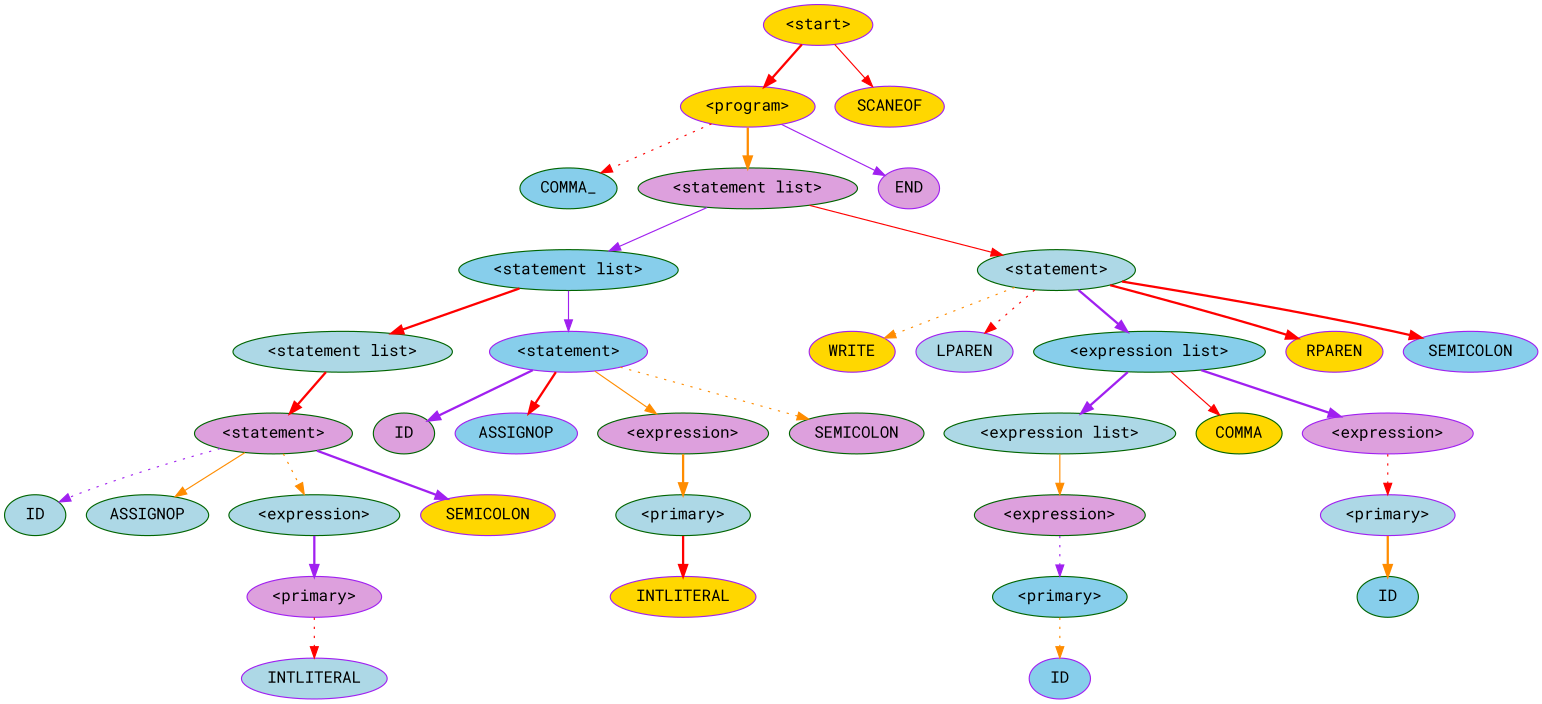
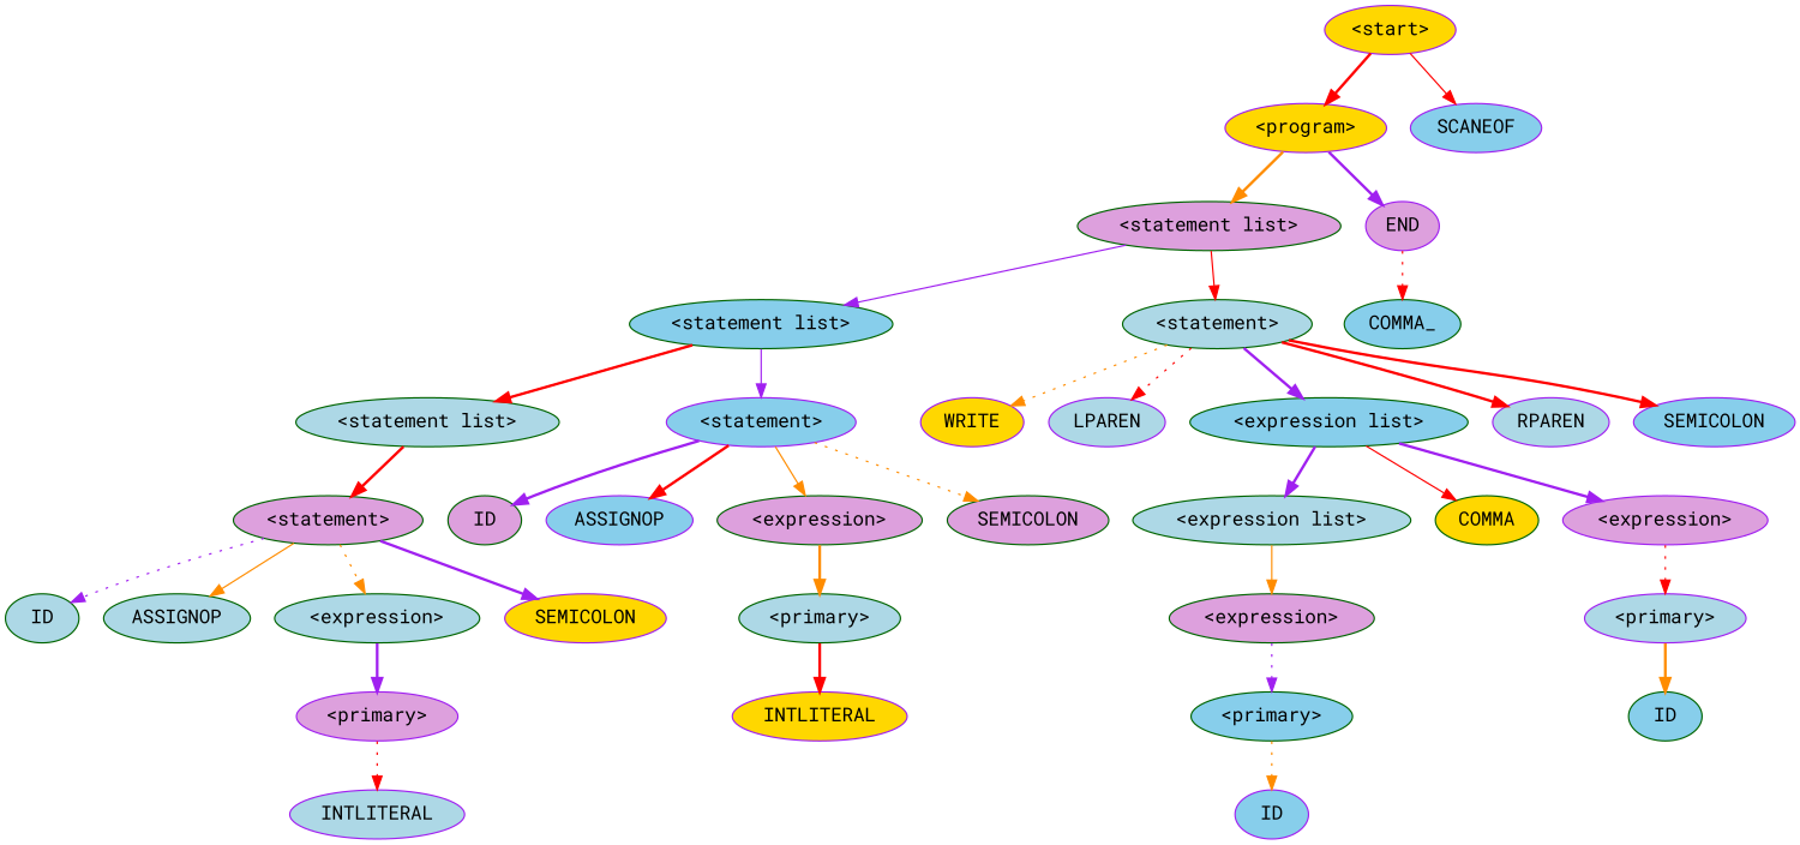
  digraph {
    fontname="Roboto Mono"
    node [color=darkgreen fillcolor=skyblue fontname="Roboto Mono" style=filled]
    edge [color=red fontname="Roboto Mono" style=bold]
    n1 [color=purple fillcolor=gold label="<start>"]
    n2 [color=purple fillcolor=gold label="<program>"]
-   n3 [color=purple fillcolor=gold label=SCANEOF]
+   n3 [color=purple label=SCANEOF]
    n4 [label=COMMA_]
    n5 [fillcolor=plum label="<statement list>"]
    n6 [color=purple fillcolor=plum label=END]
    n7 [label="<statement list>"]
    n8 [fillcolor=lightblue label="<statement>"]
    n9 [fillcolor=lightblue label="<statement list>"]
    n10 [color=purple label="<statement>"]
    n11 [color=purple fillcolor=gold label=WRITE]
    n12 [color=purple fillcolor=lightblue label=LPAREN]
    n13 [label="<expression list>"]
-   n14 [color=purple fillcolor=gold label=RPAREN]
+   n14 [color=purple fillcolor=lightblue label=RPAREN]
    n15 [color=purple label=SEMICOLON]
    n16 [fillcolor=plum label="<statement>"]
    n17 [fillcolor=plum label=ID]
    n18 [color=purple label=ASSIGNOP]
    n19 [fillcolor=plum label="<expression>"]
    n20 [fillcolor=plum label=SEMICOLON]
    n21 [fillcolor=lightblue label=ID]
    n22 [fillcolor=lightblue label=ASSIGNOP]
    n23 [fillcolor=lightblue label="<expression>"]
    n24 [color=purple fillcolor=gold label=SEMICOLON]
    n25 [color=purple fillcolor=plum label="<primary>"]
    n26 [color=purple fillcolor=lightblue label=INTLITERAL]
    n27 [fillcolor=lightblue label="<primary>"]
    n28 [color=purple fillcolor=gold label=INTLITERAL]
    n29 [fillcolor=lightblue label="<expression list>"]
    n30 [fillcolor=gold label=COMMA]
    n31 [color=purple fillcolor=plum label="<expression>"]
    n32 [fillcolor=plum label="<expression>"]
    n33 [color=purple fillcolor=lightblue label="<primary>"]
    n34 [label="<primary>"]
    n35 [color=purple label=ID]
    n36 [label=ID]
    n1 -> n2
    n1 -> n3 [style=solid]
-   n2 -> n4 [style=dotted]
+   n6 -> n4 [style=dotted]
    n2 -> n5 [color=darkorange]
-   n2 -> n6 [color=purple style=solid]
+   n2 -> n6 [color=purple]
    n5 -> n7 [color=purple style=solid]
    n5 -> n8 [style=solid]
    n7 -> n9
    n7 -> n10 [color=purple style=solid]
    n8 -> n11 [color=darkorange style=dotted]
    n8 -> n12 [style=dotted]
    n8 -> n13 [color=purple]
    n8 -> n14
    n8 -> n15
    n9 -> n16
    n10 -> n17 [color=purple]
    n10 -> n18
    n10 -> n19 [color=darkorange style=solid]
    n10 -> n20 [color=darkorange style=dotted]
    n13 -> n29 [color=purple]
    n13 -> n30 [style=solid]
    n13 -> n31 [color=purple]
    n16 -> n21 [color=purple style=dotted]
    n16 -> n22 [color=darkorange style=solid]
    n16 -> n23 [color=darkorange style=dotted]
    n16 -> n24 [color=purple]
    n19 -> n27 [color=darkorange]
    n23 -> n25 [color=purple]
    n25 -> n26 [style=dotted]
    n27 -> n28
    n29 -> n32 [color=darkorange style=solid]
    n31 -> n33 [style=dotted]
    n32 -> n34 [color=purple style=dotted]
    n33 -> n36 [color=darkorange]
    n34 -> n35 [color=darkorange style=dotted]
  }
